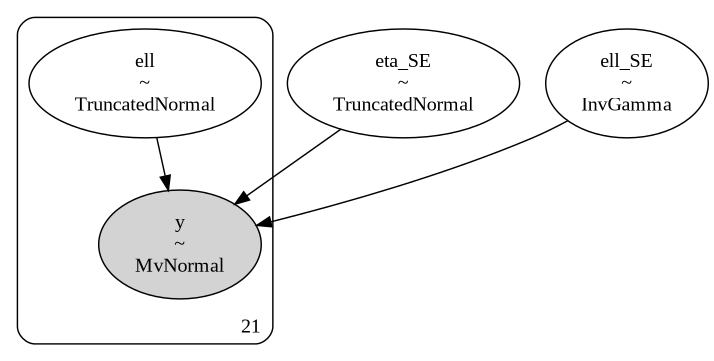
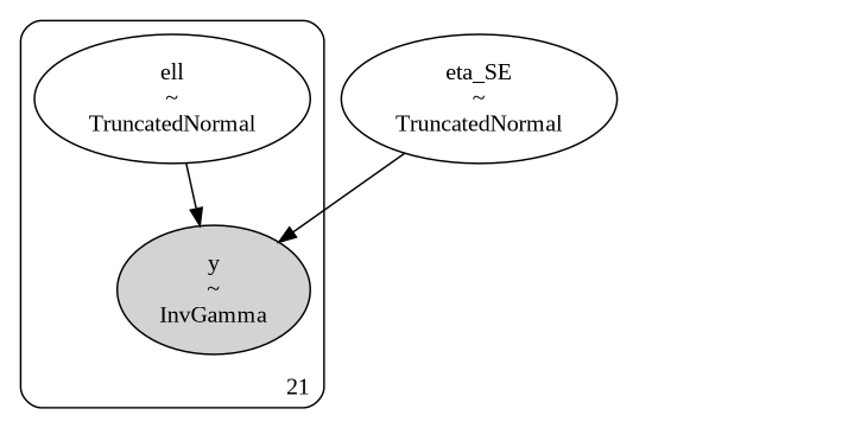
  digraph {
    fontname="Liberation Serif"
    node [fontname="Liberation Serif" shape=ellipse]
    edge [fontname="Liberation Serif"]
-   n1 [label="y\n~\nMvNormal" style=filled]
+   n1 [label="y\n~\nInvGamma" style=filled]
    n2 [label="ell\n~\nTruncatedNormal"]
    n3 [label="eta_SE\n~\nTruncatedNormal"]
-   n4 [label="ell_SE\n~\nInvGamma"]
    subgraph cluster_1 {
      label=21
      labeljust=r
      labelloc=b
      style=rounded
      n1
      n2
    }
    n2 -> n1
    n3 -> n1
-   n4 -> n1
  }
